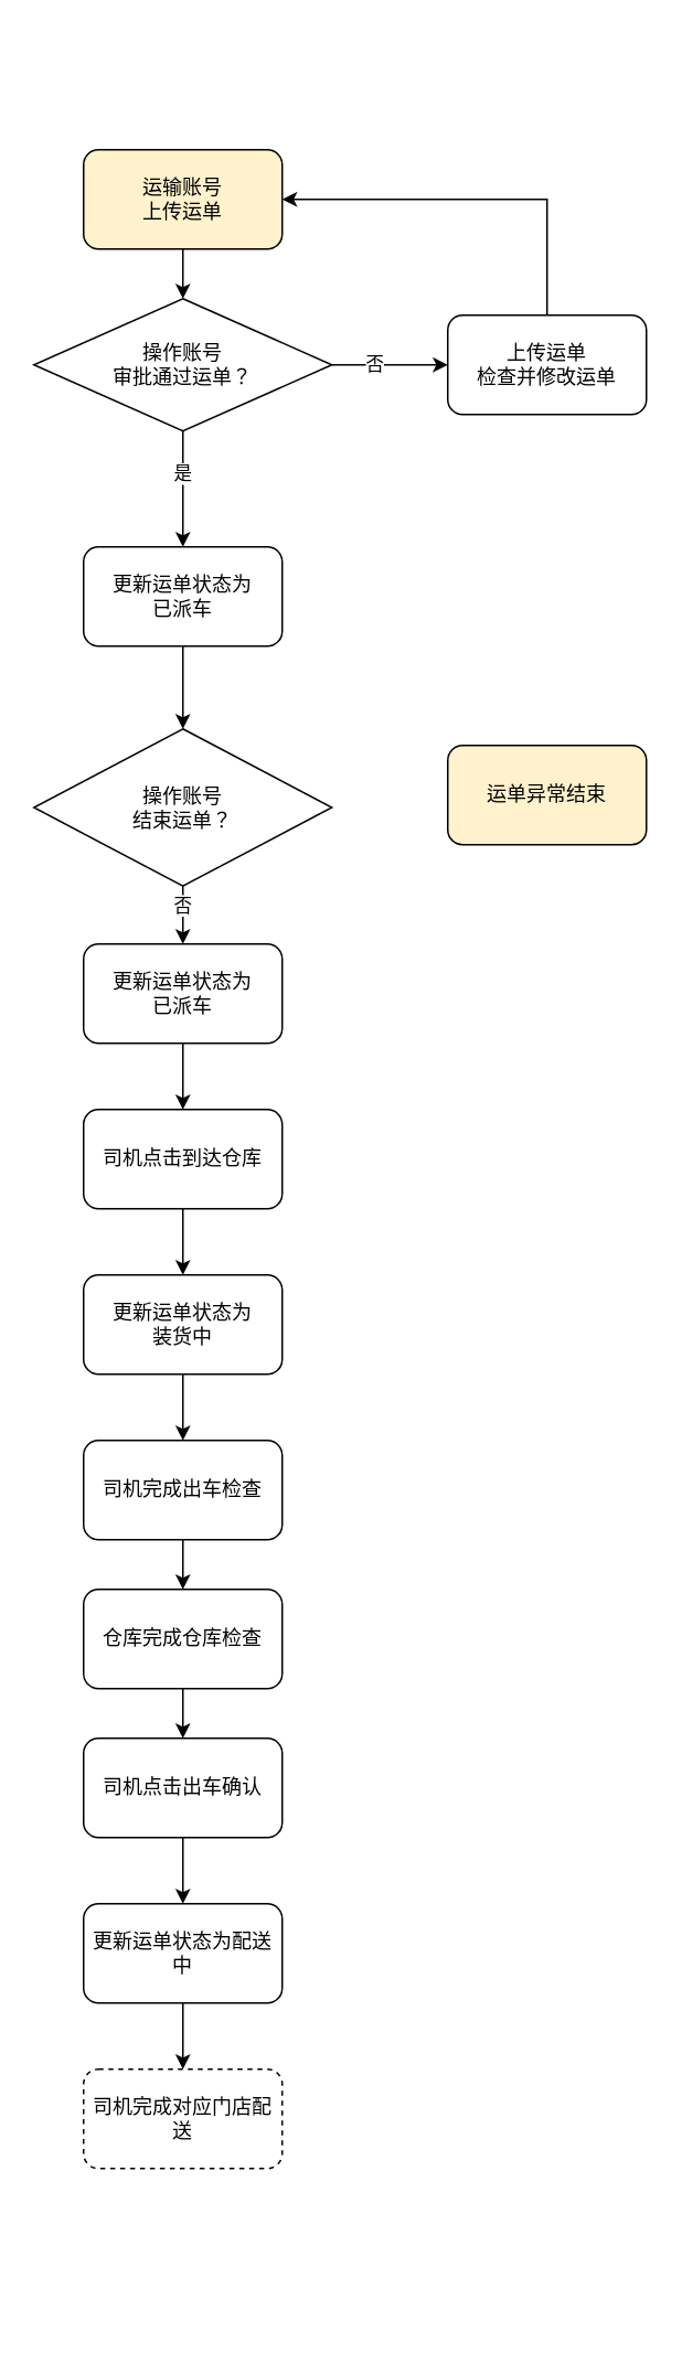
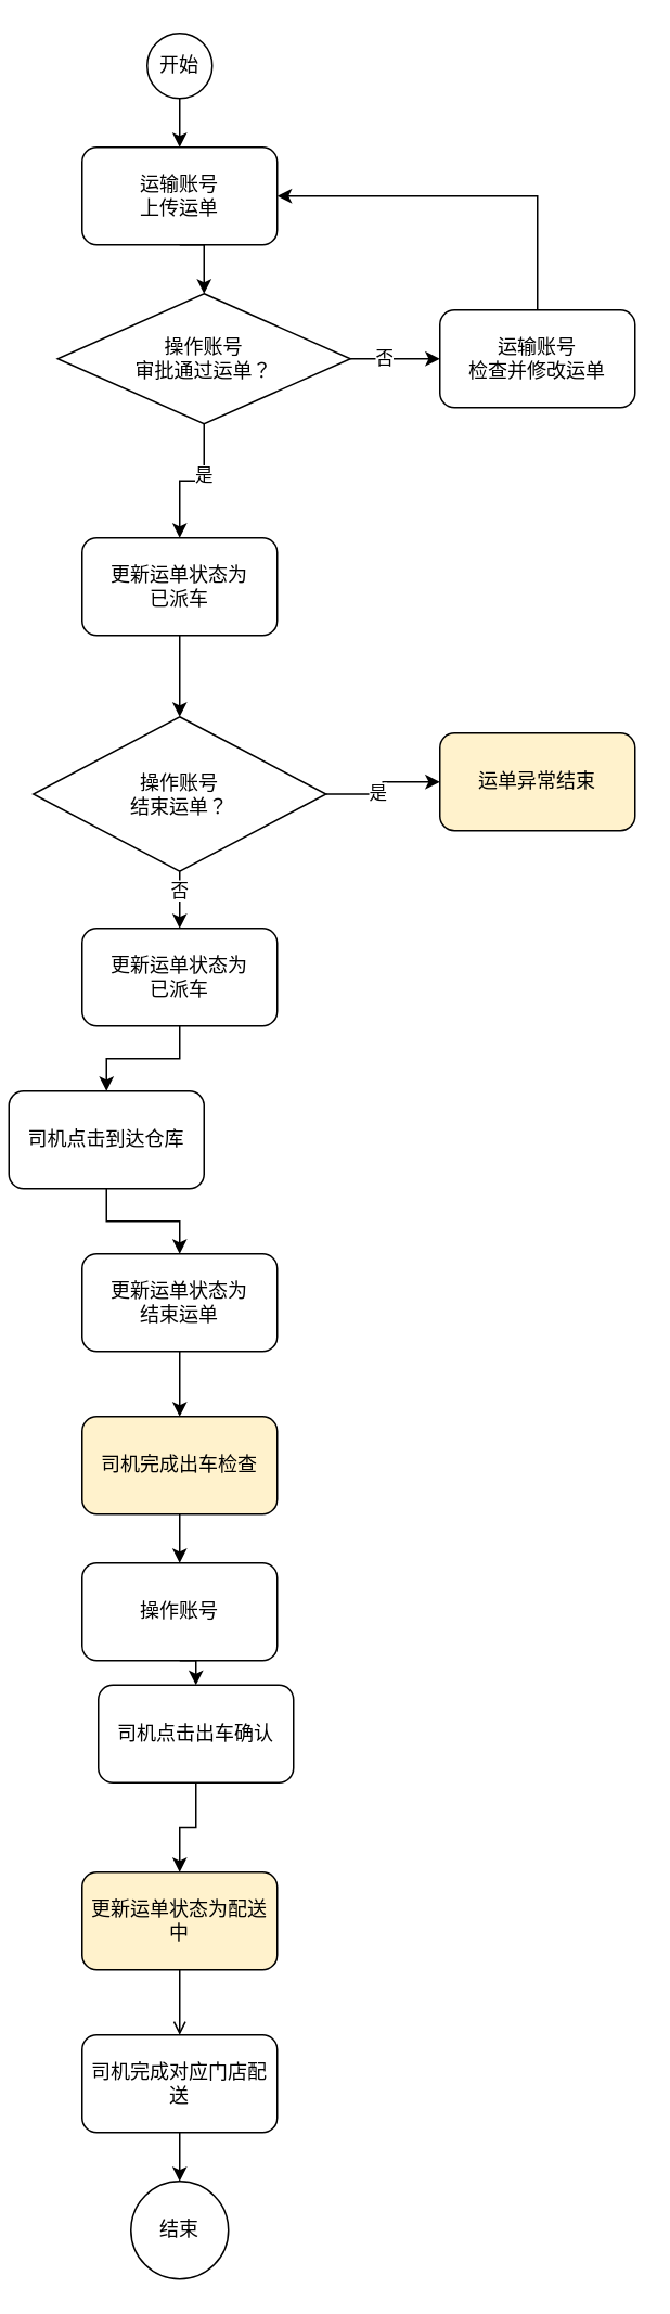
  <mxCell id="0" />
  <mxCell id="1" parent="0" />
+ <mxCell id="2" style="edgeStyle=orthogonalEdgeStyle;rounded=0;orthogonalLoop=1;jettySize=auto;html=1;exitX=0.5;exitY=1;exitDx=0;exitDy=0;entryX=0.5;entryY=0;entryDx=0;entryDy=0;" parent="1" source="3" target="5" edge="1"><mxGeometry relative="1" as="geometry" /></mxCell>
+ <mxCell id="3" value="开始" style="ellipse;whiteSpace=wrap;html=1;aspect=fixed;" parent="1" vertex="1"><mxGeometry x="90" y="20" width="40" height="40" as="geometry" /></mxCell>
  <mxCell id="4" style="edgeStyle=orthogonalEdgeStyle;rounded=0;orthogonalLoop=1;jettySize=auto;html=1;exitX=0.5;exitY=1;exitDx=0;exitDy=0;entryX=0.5;entryY=0;entryDx=0;entryDy=0;" parent="1" source="5" target="10" edge="1"><mxGeometry relative="1" as="geometry" /></mxCell>
- <mxCell id="5" value="运输账号&lt;br&gt;上传运单" style="rounded=1;whiteSpace=wrap;html=1;fillColor=#fff2cc;" parent="1" vertex="1"><mxGeometry x="50" y="90" width="120" height="60" as="geometry" /></mxCell>
+ <mxCell id="5" value="运输账号&lt;br&gt;上传运单" style="rounded=1;whiteSpace=wrap;html=1;" parent="1" vertex="1"><mxGeometry x="50" y="90" width="120" height="60" as="geometry" /></mxCell>
  <mxCell id="6" style="edgeStyle=orthogonalEdgeStyle;rounded=0;orthogonalLoop=1;jettySize=auto;html=1;exitX=0.5;exitY=1;exitDx=0;exitDy=0;entryX=0.5;entryY=0;entryDx=0;entryDy=0;" parent="1" source="10" target="12" edge="1"><mxGeometry relative="1" as="geometry" /></mxCell>
  <mxCell id="7" value="是" style="edgeLabel;html=1;align=center;verticalAlign=middle;resizable=0;points=[];" parent="6" vertex="1" connectable="0"><mxGeometry x="-0.275" y="-1" relative="1" as="geometry"><mxPoint as="offset" /></mxGeometry></mxCell>
  <mxCell id="8" style="edgeStyle=orthogonalEdgeStyle;rounded=0;orthogonalLoop=1;jettySize=auto;html=1;exitX=1;exitY=0.5;exitDx=0;exitDy=0;entryX=0;entryY=0.5;entryDx=0;entryDy=0;" parent="1" source="10" target="14" edge="1"><mxGeometry relative="1" as="geometry" /></mxCell>
  <mxCell id="9" value="否" style="edgeLabel;html=1;align=center;verticalAlign=middle;resizable=0;points=[];" parent="8" vertex="1" connectable="0"><mxGeometry x="-0.29" y="1" relative="1" as="geometry"><mxPoint as="offset" /></mxGeometry></mxCell>
- <mxCell id="10" value="操作账号&lt;br&gt;审批通过运单？" style="rhombus;whiteSpace=wrap;html=1;" parent="1" vertex="1"><mxGeometry x="20" y="180" width="180" height="80" as="geometry" /></mxCell>
+ <mxCell id="10" value="操作账号&lt;br&gt;审批通过运单？" style="rhombus;whiteSpace=wrap;html=1;" parent="1" vertex="1"><mxGeometry x="35" y="180" width="180" height="80" as="geometry" /></mxCell>
  <mxCell id="11" style="edgeStyle=orthogonalEdgeStyle;rounded=0;orthogonalLoop=1;jettySize=auto;html=1;exitX=0.5;exitY=1;exitDx=0;exitDy=0;entryX=0.5;entryY=0;entryDx=0;entryDy=0;" parent="1" source="12" target="19" edge="1"><mxGeometry relative="1" as="geometry" /></mxCell>
  <mxCell id="12" value="更新运单状态为&lt;br&gt;已派车" style="rounded=1;whiteSpace=wrap;html=1;" parent="1" vertex="1"><mxGeometry x="50" y="330" width="120" height="60" as="geometry" /></mxCell>
  <mxCell id="13" style="edgeStyle=orthogonalEdgeStyle;rounded=0;orthogonalLoop=1;jettySize=auto;html=1;exitX=0.5;exitY=0;exitDx=0;exitDy=0;entryX=1;entryY=0.5;entryDx=0;entryDy=0;" parent="1" source="14" target="5" edge="1"><mxGeometry relative="1" as="geometry" /></mxCell>
- <mxCell id="14" value="上传运单&lt;br&gt;检查并修改运单" style="rounded=1;whiteSpace=wrap;html=1;" parent="1" vertex="1"><mxGeometry x="270" y="190" width="120" height="60" as="geometry" /></mxCell>
+ <mxCell id="14" value="运输账号&lt;br&gt;检查并修改运单" style="rounded=1;whiteSpace=wrap;html=1;" parent="1" vertex="1"><mxGeometry x="270" y="190" width="120" height="60" as="geometry" /></mxCell>
+ <mxCell id="15" style="edgeStyle=orthogonalEdgeStyle;rounded=0;orthogonalLoop=1;jettySize=auto;html=1;exitX=1;exitY=0.5;exitDx=0;exitDy=0;entryX=0;entryY=0.5;entryDx=0;entryDy=0;" parent="1" source="19" target="20" edge="1"><mxGeometry relative="1" as="geometry" /></mxCell>
+ <mxCell id="16" value="是" style="edgeLabel;html=1;align=center;verticalAlign=middle;resizable=0;points=[];" parent="15" vertex="1" connectable="0"><mxGeometry x="-0.193" y="1" relative="1" as="geometry"><mxPoint as="offset" /></mxGeometry></mxCell>
  <mxCell id="17" style="edgeStyle=orthogonalEdgeStyle;rounded=0;orthogonalLoop=1;jettySize=auto;html=1;exitX=0.5;exitY=1;exitDx=0;exitDy=0;entryX=0.5;entryY=0;entryDx=0;entryDy=0;" parent="1" source="19" target="22" edge="1"><mxGeometry relative="1" as="geometry" /></mxCell>
  <mxCell id="18" value="否" style="edgeLabel;html=1;align=center;verticalAlign=middle;resizable=0;points=[];" parent="17" vertex="1" connectable="0"><mxGeometry x="-0.344" y="-1" relative="1" as="geometry"><mxPoint as="offset" /></mxGeometry></mxCell>
  <mxCell id="19" value="操作账号&lt;br&gt;结束运单？" style="rhombus;whiteSpace=wrap;html=1;" parent="1" vertex="1"><mxGeometry x="20" y="440" width="180" height="95" as="geometry" /></mxCell>
  <mxCell id="20" value="运单异常结束" style="rounded=1;whiteSpace=wrap;html=1;fillColor=#fff2cc;" parent="1" vertex="1"><mxGeometry x="270" y="450" width="120" height="60" as="geometry" /></mxCell>
  <mxCell id="21" style="edgeStyle=orthogonalEdgeStyle;rounded=0;orthogonalLoop=1;jettySize=auto;html=1;exitX=0.5;exitY=1;exitDx=0;exitDy=0;entryX=0.5;entryY=0;entryDx=0;entryDy=0;" parent="1" source="22" target="24" edge="1"><mxGeometry relative="1" as="geometry" /></mxCell>
  <mxCell id="22" value="更新运单状态为&lt;br&gt;已派车" style="rounded=1;whiteSpace=wrap;html=1;" parent="1" vertex="1"><mxGeometry x="50" y="570" width="120" height="60" as="geometry" /></mxCell>
  <mxCell id="23" style="edgeStyle=orthogonalEdgeStyle;rounded=0;orthogonalLoop=1;jettySize=auto;html=1;exitX=0.5;exitY=1;exitDx=0;exitDy=0;entryX=0.5;entryY=0;entryDx=0;entryDy=0;" parent="1" source="24" target="26" edge="1"><mxGeometry relative="1" as="geometry"><mxPoint x="110" y="760" as="targetPoint" /></mxGeometry></mxCell>
- <mxCell id="24" value="司机点击到达仓库" style="rounded=1;whiteSpace=wrap;html=1;" parent="1" vertex="1"><mxGeometry x="50" y="670" width="120" height="60" as="geometry" /></mxCell>
+ <mxCell id="24" value="司机点击到达仓库" style="rounded=1;whiteSpace=wrap;html=1;" parent="1" vertex="1"><mxGeometry x="5" y="670" width="120" height="60" as="geometry" /></mxCell>
  <mxCell id="25" style="edgeStyle=orthogonalEdgeStyle;rounded=0;orthogonalLoop=1;jettySize=auto;html=1;exitX=0.5;exitY=1;exitDx=0;exitDy=0;entryX=0.5;entryY=0;entryDx=0;entryDy=0;" parent="1" source="26" target="28" edge="1"><mxGeometry relative="1" as="geometry" /></mxCell>
- <mxCell id="26" value="更新运单状态为&lt;br&gt;装货中" style="rounded=1;whiteSpace=wrap;html=1;" parent="1" vertex="1"><mxGeometry x="50" y="770" width="120" height="60" as="geometry" /></mxCell>
+ <mxCell id="26" value="更新运单状态为&lt;br&gt;结束运单" style="rounded=1;whiteSpace=wrap;html=1;" parent="1" vertex="1"><mxGeometry x="50" y="770" width="120" height="60" as="geometry" /></mxCell>
  <mxCell id="27" style="edgeStyle=orthogonalEdgeStyle;rounded=0;orthogonalLoop=1;jettySize=auto;html=1;exitX=0.5;exitY=1;exitDx=0;exitDy=0;entryX=0.5;entryY=0;entryDx=0;entryDy=0;" parent="1" source="28" target="30" edge="1"><mxGeometry relative="1" as="geometry" /></mxCell>
- <mxCell id="28" value="司机完成出车检查" style="rounded=1;whiteSpace=wrap;html=1;" parent="1" vertex="1"><mxGeometry x="50" y="870" width="120" height="60" as="geometry" /></mxCell>
+ <mxCell id="28" value="司机完成出车检查" style="rounded=1;whiteSpace=wrap;html=1;fillColor=#fff2cc;" parent="1" vertex="1"><mxGeometry x="50" y="870" width="120" height="60" as="geometry" /></mxCell>
  <mxCell id="29" style="edgeStyle=orthogonalEdgeStyle;rounded=0;orthogonalLoop=1;jettySize=auto;html=1;exitX=0.5;exitY=1;exitDx=0;exitDy=0;entryX=0.5;entryY=0;entryDx=0;entryDy=0;" parent="1" source="30" target="32" edge="1"><mxGeometry relative="1" as="geometry" /></mxCell>
- <mxCell id="30" value="仓库完成仓库检查" style="rounded=1;whiteSpace=wrap;html=1;" parent="1" vertex="1"><mxGeometry x="50" y="960" width="120" height="60" as="geometry" /></mxCell>
+ <mxCell id="30" value="操作账号" style="rounded=1;whiteSpace=wrap;html=1;" parent="1" vertex="1"><mxGeometry x="50" y="960" width="120" height="60" as="geometry" /></mxCell>
  <mxCell id="31" style="edgeStyle=orthogonalEdgeStyle;rounded=0;orthogonalLoop=1;jettySize=auto;html=1;exitX=0.5;exitY=1;exitDx=0;exitDy=0;entryX=0.5;entryY=0;entryDx=0;entryDy=0;" edge="1" parent="1" source="32" target="34"><mxGeometry relative="1" as="geometry" /></mxCell>
- <mxCell id="32" value="司机点击出车确认" style="rounded=1;whiteSpace=wrap;html=1;" parent="1" vertex="1"><mxGeometry x="50" y="1050" width="120" height="60" as="geometry" /></mxCell>
- <mxCell id="33" style="edgeStyle=orthogonalEdgeStyle;rounded=0;orthogonalLoop=1;jettySize=auto;html=1;exitX=0.5;exitY=1;exitDx=0;exitDy=0;entryX=0.5;entryY=0;entryDx=0;entryDy=0;" edge="1" parent="1" source="34" target="36"><mxGeometry relative="1" as="geometry" /></mxCell>
- <mxCell id="34" value="更新运单状态为配送中" style="rounded=1;whiteSpace=wrap;html=1;" vertex="1" parent="1"><mxGeometry x="50" y="1150" width="120" height="60" as="geometry" /></mxCell>
- <mxCell id="36" value="司机完成对应门店配送" style="rounded=1;whiteSpace=wrap;html=1;dashed=1;" vertex="1" parent="1"><mxGeometry x="50" y="1250" width="120" height="60" as="geometry" /></mxCell>
+ <mxCell id="32" value="司机点击出车确认" style="rounded=1;whiteSpace=wrap;html=1;" parent="1" vertex="1"><mxGeometry x="60" y="1035" width="120" height="60" as="geometry" /></mxCell>
+ <mxCell id="33" style="edgeStyle=orthogonalEdgeStyle;rounded=0;orthogonalLoop=1;jettySize=auto;html=1;exitX=0.5;exitY=1;exitDx=0;exitDy=0;entryX=0.5;entryY=0;entryDx=0;entryDy=0;endArrow=open;" edge="1" parent="1" source="34" target="36"><mxGeometry relative="1" as="geometry" /></mxCell>
+ <mxCell id="34" value="更新运单状态为配送中" style="rounded=1;whiteSpace=wrap;html=1;fillColor=#fff2cc;" vertex="1" parent="1"><mxGeometry x="50" y="1150" width="120" height="60" as="geometry" /></mxCell>
+ <mxCell id="35" style="edgeStyle=orthogonalEdgeStyle;rounded=0;orthogonalLoop=1;jettySize=auto;html=1;exitX=0.5;exitY=1;exitDx=0;exitDy=0;" edge="1" parent="1" source="36" target="37"><mxGeometry relative="1" as="geometry" /></mxCell>
+ <mxCell id="36" value="司机完成对应门店配送" style="rounded=1;whiteSpace=wrap;html=1;" vertex="1" parent="1"><mxGeometry x="50" y="1250" width="120" height="60" as="geometry" /></mxCell>
+ <mxCell id="37" value="结束" style="ellipse;whiteSpace=wrap;html=1;aspect=fixed;" vertex="1" parent="1"><mxGeometry x="80" y="1340" width="60" height="60" as="geometry" /></mxCell>
